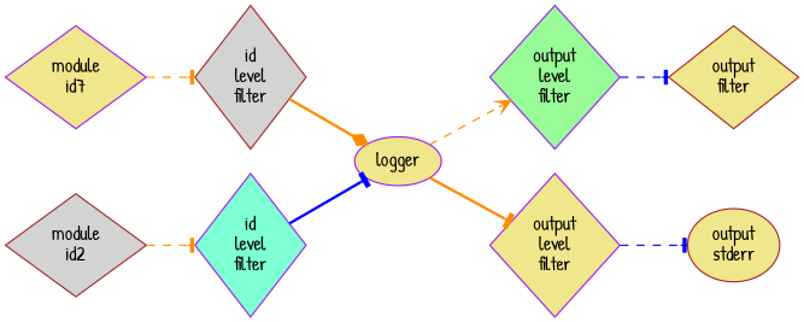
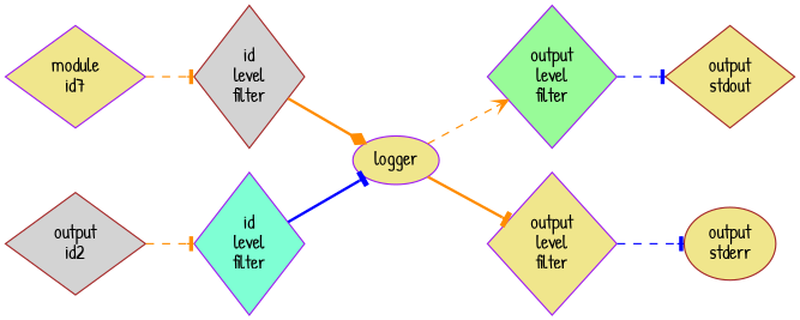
  digraph {
    fontname="Patrick Hand"
    rankdir=LR
    node [color=purple fillcolor=khaki fontname="Patrick Hand" shape=diamond style=filled]
    edge [arrowhead=tee color=darkorange fontname="Patrick Hand" style=dashed]
    n1 [label="module\nid7"]
    n2 [color=brown fillcolor=lightgrey label="id\nlevel\nfilter"]
    n3 [label=logger shape=ellipse]
-   n4 [color=brown fillcolor=lightgrey label="module\nid2"]
+   n4 [color=brown fillcolor=lightgrey label="output\nid2"]
    n5 [fillcolor=aquamarine label="id\nlevel\nfilter"]
    n6 [fillcolor=palegreen label="output\nlevel\nfilter"]
    n7 [label="output\nlevel\nfilter"]
-   n8 [color=brown label="output\nfilter"]
+   n8 [color=brown label="output\nstdout"]
    n9 [color=brown label="output\nstderr" shape=ellipse]
    n1 -> n2
    n2 -> n3 [arrowhead=diamond style=bold]
    n3 -> n6 [arrowhead=vee]
    n3 -> n7 [style=bold]
    n4 -> n5
    n5 -> n3 [color=blue style=bold]
    n6 -> n8 [color=blue]
    n7 -> n9 [color=blue]
  }
